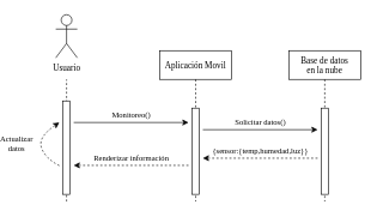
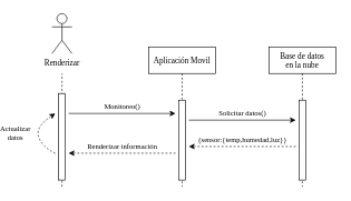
  <mxCell id="0" />
  <mxCell id="1" parent="0" />
  <mxCell id="2" value="" style="endArrow=none;dashed=1;html=1;fontFamily=Times New Roman;" edge="1" parent="1"><mxGeometry width="50" height="50" relative="1" as="geometry"><mxPoint x="60" y="280" as="sourcePoint" /><mxPoint x="60" y="110" as="targetPoint" /></mxGeometry></mxCell>
  <mxCell id="3" value="Aplicación Movil" style="shape=umlLifeline;perimeter=lifelinePerimeter;container=1;collapsible=0;recursiveResize=0;rounded=0;shadow=0;strokeWidth=1;fontFamily=Times New Roman;" parent="1" vertex="1"><mxGeometry x="190" y="70" width="100" height="210" as="geometry" /></mxCell>
  <mxCell id="4" value="" style="points=[];perimeter=orthogonalPerimeter;rounded=0;shadow=0;strokeWidth=1;fontFamily=Times New Roman;" parent="3" vertex="1"><mxGeometry x="45" y="80" width="10" height="120" as="geometry" /></mxCell>
- <mxCell id="5" value="Usuario" style="shape=umlActor;verticalLabelPosition=bottom;verticalAlign=top;html=1;outlineConnect=0;fontFamily=Times New Roman;" vertex="1" parent="1"><mxGeometry x="45" y="20" width="30" height="60" as="geometry" /></mxCell>
+ <mxCell id="5" value="Renderizar" style="shape=umlActor;verticalLabelPosition=bottom;verticalAlign=top;html=1;outlineConnect=0;fontFamily=Times New Roman;" vertex="1" parent="1"><mxGeometry x="45" y="20" width="30" height="60" as="geometry" /></mxCell>
  <mxCell id="6" value="" style="points=[];perimeter=orthogonalPerimeter;rounded=0;shadow=0;strokeWidth=1;fontFamily=Times New Roman;" parent="1" vertex="1"><mxGeometry x="55" y="140" width="10" height="130" as="geometry" /></mxCell>
  <mxCell id="7" value="Base de datos&#10;en la nube" style="shape=umlLifeline;perimeter=lifelinePerimeter;container=1;collapsible=0;recursiveResize=0;rounded=0;shadow=0;strokeWidth=1;fontFamily=Times New Roman;" vertex="1" parent="1"><mxGeometry x="370" y="70" width="100" height="210" as="geometry" /></mxCell>
  <mxCell id="8" value="" style="points=[];perimeter=orthogonalPerimeter;rounded=0;shadow=0;strokeWidth=1;fontFamily=Times New Roman;" vertex="1" parent="7"><mxGeometry x="45" y="80" width="10" height="120" as="geometry" /></mxCell>
  <mxCell id="9" value="Monitoreo()" style="endArrow=classic;html=1;fontFamily=Times New Roman;" edge="1" parent="1"><mxGeometry y="10" width="50" height="50" relative="1" as="geometry"><mxPoint x="70" y="170" as="sourcePoint" /><mxPoint x="230" y="170" as="targetPoint" /><mxPoint as="offset" /></mxGeometry></mxCell>
  <mxCell id="10" value="Solicitar datos()" style="endArrow=classic;html=1;fontFamily=Times New Roman;" edge="1" parent="1"><mxGeometry y="10" width="50" height="50" relative="1" as="geometry"><mxPoint x="250" y="180" as="sourcePoint" /><mxPoint x="410" y="180" as="targetPoint" /><mxPoint as="offset" /></mxGeometry></mxCell>
  <mxCell id="11" value="{sensor:{temp,humedad,luz}}" style="endArrow=classic;html=1;fontFamily=Times New Roman;dashed=1;" edge="1" parent="1"><mxGeometry y="-10" width="50" height="50" relative="1" as="geometry"><mxPoint x="410" y="219.66" as="sourcePoint" /><mxPoint x="250" y="219.66" as="targetPoint" /><mxPoint as="offset" /></mxGeometry></mxCell>
  <mxCell id="12" value="Renderizar información" style="endArrow=classic;html=1;fontFamily=Times New Roman;dashed=1;" edge="1" parent="1"><mxGeometry y="-10" width="50" height="50" relative="1" as="geometry"><mxPoint x="230" y="229.66" as="sourcePoint" /><mxPoint x="70" y="229.66" as="targetPoint" /><mxPoint as="offset" /></mxGeometry></mxCell>
  <mxCell id="13" value="Actualizar&lt;br&gt;datos" style="curved=1;endArrow=classic;html=1;dashed=1;fontFamily=Times New Roman;" edge="1" parent="1"><mxGeometry x="0.199" y="32" width="50" height="50" relative="1" as="geometry"><mxPoint x="50" y="230" as="sourcePoint" /><mxPoint x="50" y="170" as="targetPoint" /><Array as="points"><mxPoint x="30" y="220" /><mxPoint x="20" y="190" /></Array><mxPoint x="-12" y="37" as="offset" /></mxGeometry></mxCell>
